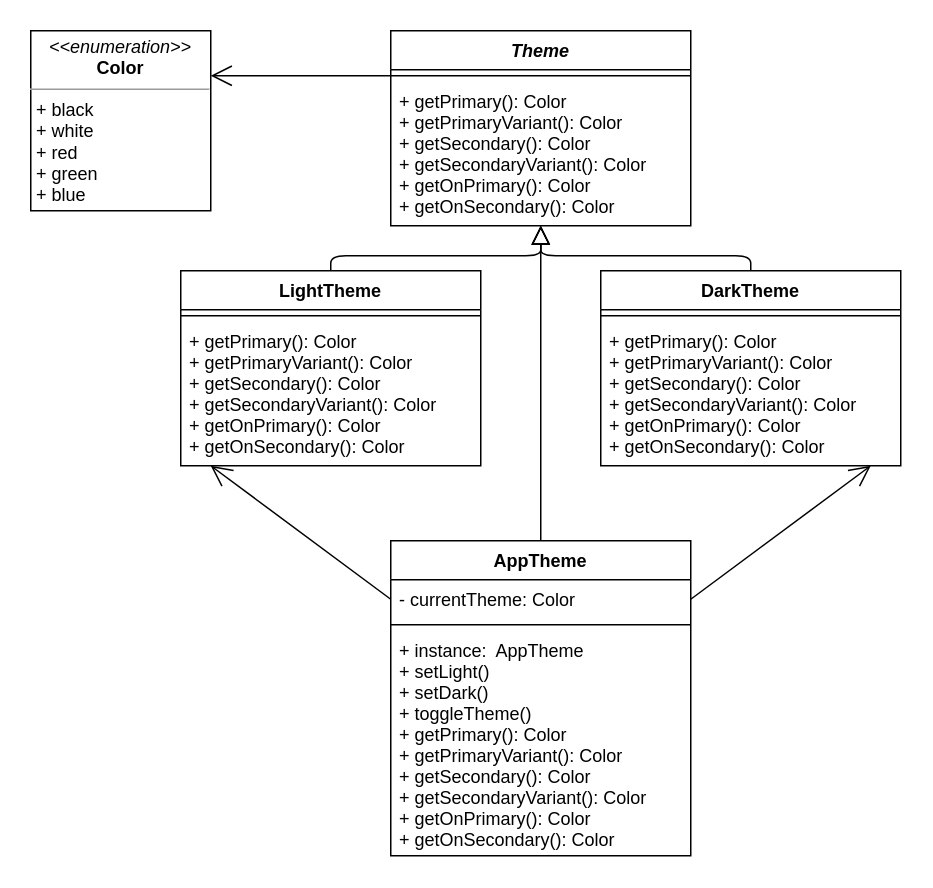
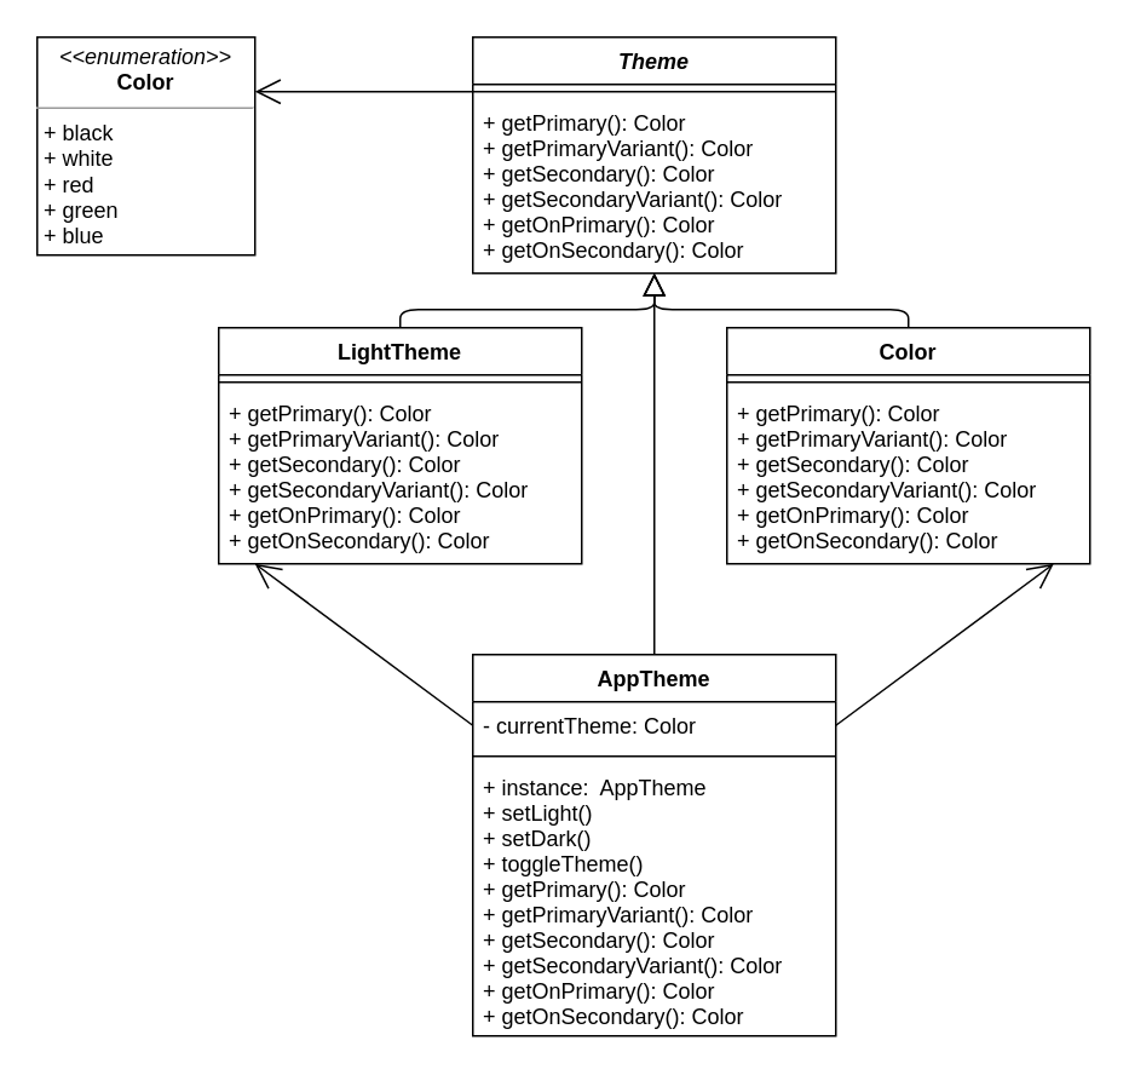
  <mxCell id="0" />
  <mxCell id="1" parent="0" />
  <mxCell id="2" value="&lt;p style=&quot;margin: 0px ; margin-top: 4px ; text-align: center&quot;&gt;&lt;i&gt;&amp;lt;&amp;lt;enumeration&amp;gt;&amp;gt;&lt;/i&gt;&lt;br&gt;&lt;b&gt;Color&lt;/b&gt;&lt;/p&gt;&lt;hr size=&quot;1&quot;&gt;&lt;p style=&quot;margin: 0px ; margin-left: 4px&quot;&gt;+ black&lt;br&gt;+ white&lt;/p&gt;&lt;p style=&quot;margin: 0px ; margin-left: 4px&quot;&gt;+ red&lt;br&gt;+ green&lt;/p&gt;&lt;p style=&quot;margin: 0px ; margin-left: 4px&quot;&gt;+ blue&lt;/p&gt;" style="verticalAlign=top;align=left;overflow=fill;fontSize=12;fontFamily=Helvetica;html=1;" vertex="1" parent="1"><mxGeometry x="20" y="20" width="120" height="120" as="geometry" /></mxCell>
  <mxCell id="3" value="Theme" style="swimlane;fontStyle=3;align=center;verticalAlign=top;childLayout=stackLayout;horizontal=1;startSize=26;horizontalStack=0;resizeParent=1;resizeParentMax=0;resizeLast=0;collapsible=1;marginBottom=0;" vertex="1" parent="1"><mxGeometry x="260" y="20" width="200" height="130" as="geometry" /></mxCell>
  <mxCell id="4" value="" style="line;strokeWidth=1;fillColor=none;align=left;verticalAlign=middle;spacingTop=-1;spacingLeft=3;spacingRight=3;rotatable=0;labelPosition=right;points=[];portConstraint=eastwest;" vertex="1" parent="3"><mxGeometry y="26" width="200" height="8" as="geometry" /></mxCell>
  <mxCell id="5" value="+ getPrimary(): Color&#10;+ getPrimaryVariant(): Color&#10;+ getSecondary(): Color&#10;+ getSecondaryVariant(): Color&#10;+ getOnPrimary(): Color&#10;+ getOnSecondary(): Color" style="text;strokeColor=none;fillColor=none;align=left;verticalAlign=top;spacingLeft=4;spacingRight=4;overflow=hidden;rotatable=0;points=[[0,0.5],[1,0.5]];portConstraint=eastwest;" vertex="1" parent="3"><mxGeometry y="34" width="200" height="96" as="geometry" /></mxCell>
  <mxCell id="6" value="" style="endArrow=open;endFill=1;endSize=12;html=1;entryX=1;entryY=0.25;entryDx=0;entryDy=0;exitX=0;exitY=0.5;exitDx=0;exitDy=0;exitPerimeter=0;" edge="1" parent="1" source="4" target="2"><mxGeometry width="160" relative="1" as="geometry"><mxPoint x="230" y="50" as="sourcePoint" /><mxPoint x="320" y="210" as="targetPoint" /></mxGeometry></mxCell>
  <mxCell id="7" value="LightTheme" style="swimlane;fontStyle=1;align=center;verticalAlign=top;childLayout=stackLayout;horizontal=1;startSize=26;horizontalStack=0;resizeParent=1;resizeParentMax=0;resizeLast=0;collapsible=1;marginBottom=0;" vertex="1" parent="1"><mxGeometry x="120" y="180" width="200" height="130" as="geometry" /></mxCell>
  <mxCell id="8" value="" style="line;strokeWidth=1;fillColor=none;align=left;verticalAlign=middle;spacingTop=-1;spacingLeft=3;spacingRight=3;rotatable=0;labelPosition=right;points=[];portConstraint=eastwest;" vertex="1" parent="7"><mxGeometry y="26" width="200" height="8" as="geometry" /></mxCell>
  <mxCell id="9" value="+ getPrimary(): Color&#10;+ getPrimaryVariant(): Color&#10;+ getSecondary(): Color&#10;+ getSecondaryVariant(): Color&#10;+ getOnPrimary(): Color&#10;+ getOnSecondary(): Color" style="text;strokeColor=none;fillColor=none;align=left;verticalAlign=top;spacingLeft=4;spacingRight=4;overflow=hidden;rotatable=0;points=[[0,0.5],[1,0.5]];portConstraint=eastwest;" vertex="1" parent="7"><mxGeometry y="34" width="200" height="96" as="geometry" /></mxCell>
- <mxCell id="10" value="DarkTheme" style="swimlane;fontStyle=1;align=center;verticalAlign=top;childLayout=stackLayout;horizontal=1;startSize=26;horizontalStack=0;resizeParent=1;resizeParentMax=0;resizeLast=0;collapsible=1;marginBottom=0;" vertex="1" parent="1"><mxGeometry x="400" y="180" width="200" height="130" as="geometry" /></mxCell>
+ <mxCell id="10" value="Color" style="swimlane;fontStyle=1;align=center;verticalAlign=top;childLayout=stackLayout;horizontal=1;startSize=26;horizontalStack=0;resizeParent=1;resizeParentMax=0;resizeLast=0;collapsible=1;marginBottom=0;" vertex="1" parent="1"><mxGeometry x="400" y="180" width="200" height="130" as="geometry" /></mxCell>
  <mxCell id="11" value="" style="line;strokeWidth=1;fillColor=none;align=left;verticalAlign=middle;spacingTop=-1;spacingLeft=3;spacingRight=3;rotatable=0;labelPosition=right;points=[];portConstraint=eastwest;" vertex="1" parent="10"><mxGeometry y="26" width="200" height="8" as="geometry" /></mxCell>
  <mxCell id="12" value="+ getPrimary(): Color&#10;+ getPrimaryVariant(): Color&#10;+ getSecondary(): Color&#10;+ getSecondaryVariant(): Color&#10;+ getOnPrimary(): Color&#10;+ getOnSecondary(): Color" style="text;strokeColor=none;fillColor=none;align=left;verticalAlign=top;spacingLeft=4;spacingRight=4;overflow=hidden;rotatable=0;points=[[0,0.5],[1,0.5]];portConstraint=eastwest;" vertex="1" parent="10"><mxGeometry y="34" width="200" height="96" as="geometry" /></mxCell>
  <mxCell id="13" value="AppTheme" style="swimlane;fontStyle=1;align=center;verticalAlign=top;childLayout=stackLayout;horizontal=1;startSize=26;horizontalStack=0;resizeParent=1;resizeParentMax=0;resizeLast=0;collapsible=1;marginBottom=0;" vertex="1" parent="1"><mxGeometry x="260" y="360" width="200" height="210" as="geometry" /></mxCell>
  <mxCell id="14" value="- currentTheme: Color" style="text;strokeColor=none;fillColor=none;align=left;verticalAlign=top;spacingLeft=4;spacingRight=4;overflow=hidden;rotatable=0;points=[[0,0.5],[1,0.5]];portConstraint=eastwest;" vertex="1" parent="13"><mxGeometry y="26" width="200" height="26" as="geometry" /></mxCell>
  <mxCell id="15" value="" style="line;strokeWidth=1;fillColor=none;align=left;verticalAlign=middle;spacingTop=-1;spacingLeft=3;spacingRight=3;rotatable=0;labelPosition=right;points=[];portConstraint=eastwest;" vertex="1" parent="13"><mxGeometry y="52" width="200" height="8" as="geometry" /></mxCell>
  <mxCell id="16" value="+ instance:  AppTheme&#10;+ setLight()&#10;+ setDark()&#10;+ toggleTheme()&#10;+ getPrimary(): Color&#10;+ getPrimaryVariant(): Color&#10;+ getSecondary(): Color&#10;+ getSecondaryVariant(): Color&#10;+ getOnPrimary(): Color&#10;+ getOnSecondary(): Color&#10;" style="text;strokeColor=none;fillColor=none;align=left;verticalAlign=top;spacingLeft=4;spacingRight=4;overflow=hidden;rotatable=0;points=[[0,0.5],[1,0.5]];portConstraint=eastwest;" vertex="1" parent="13"><mxGeometry y="60" width="200" height="150" as="geometry" /></mxCell>
  <mxCell id="17" value="" style="endArrow=block;endSize=10;endFill=0;html=1;entryX=0.5;entryY=1;entryDx=0;entryDy=0;entryPerimeter=0;exitX=0.5;exitY=0;exitDx=0;exitDy=0;" edge="1" parent="1" source="7" target="5"><mxGeometry x="0.639" y="-25" width="160" relative="1" as="geometry"><mxPoint x="30" y="280" as="sourcePoint" /><mxPoint x="360" y="160" as="targetPoint" /><Array as="points"><mxPoint x="220" y="170" /><mxPoint x="360" y="170" /></Array><mxPoint as="offset" /></mxGeometry></mxCell>
  <mxCell id="18" value="" style="endArrow=block;endSize=10;endFill=0;html=1;exitX=0.5;exitY=0;exitDx=0;exitDy=0;" edge="1" parent="1" source="10"><mxGeometry x="0.639" y="-25" width="160" relative="1" as="geometry"><mxPoint x="230" y="190" as="sourcePoint" /><mxPoint x="360" y="150" as="targetPoint" /><Array as="points"><mxPoint x="500" y="170" /><mxPoint x="360" y="170" /></Array><mxPoint as="offset" /></mxGeometry></mxCell>
  <mxCell id="19" value="" style="endArrow=block;endSize=10;endFill=0;html=1;exitX=0.5;exitY=0;exitDx=0;exitDy=0;" edge="1" parent="1" source="13"><mxGeometry x="0.639" y="-25" width="160" relative="1" as="geometry"><mxPoint x="510" y="190" as="sourcePoint" /><mxPoint x="360" y="150" as="targetPoint" /><Array as="points"><mxPoint x="360" y="210" /></Array><mxPoint as="offset" /></mxGeometry></mxCell>
  <mxCell id="20" value="" style="endArrow=open;endFill=1;endSize=12;html=1;exitX=1;exitY=0.5;exitDx=0;exitDy=0;entryX=0.9;entryY=1;entryDx=0;entryDy=0;entryPerimeter=0;" edge="1" parent="1" source="14" target="12"><mxGeometry width="160" relative="1" as="geometry"><mxPoint x="510" y="460" as="sourcePoint" /><mxPoint x="670" y="460" as="targetPoint" /></mxGeometry></mxCell>
  <mxCell id="21" value="" style="endArrow=open;endFill=1;endSize=12;html=1;entryX=0.1;entryY=1;entryDx=0;entryDy=0;entryPerimeter=0;exitX=0;exitY=0.5;exitDx=0;exitDy=0;" edge="1" parent="1" source="14" target="9"><mxGeometry width="160" relative="1" as="geometry"><mxPoint x="290" y="390" as="sourcePoint" /><mxPoint x="140" y="320" as="targetPoint" /></mxGeometry></mxCell>
